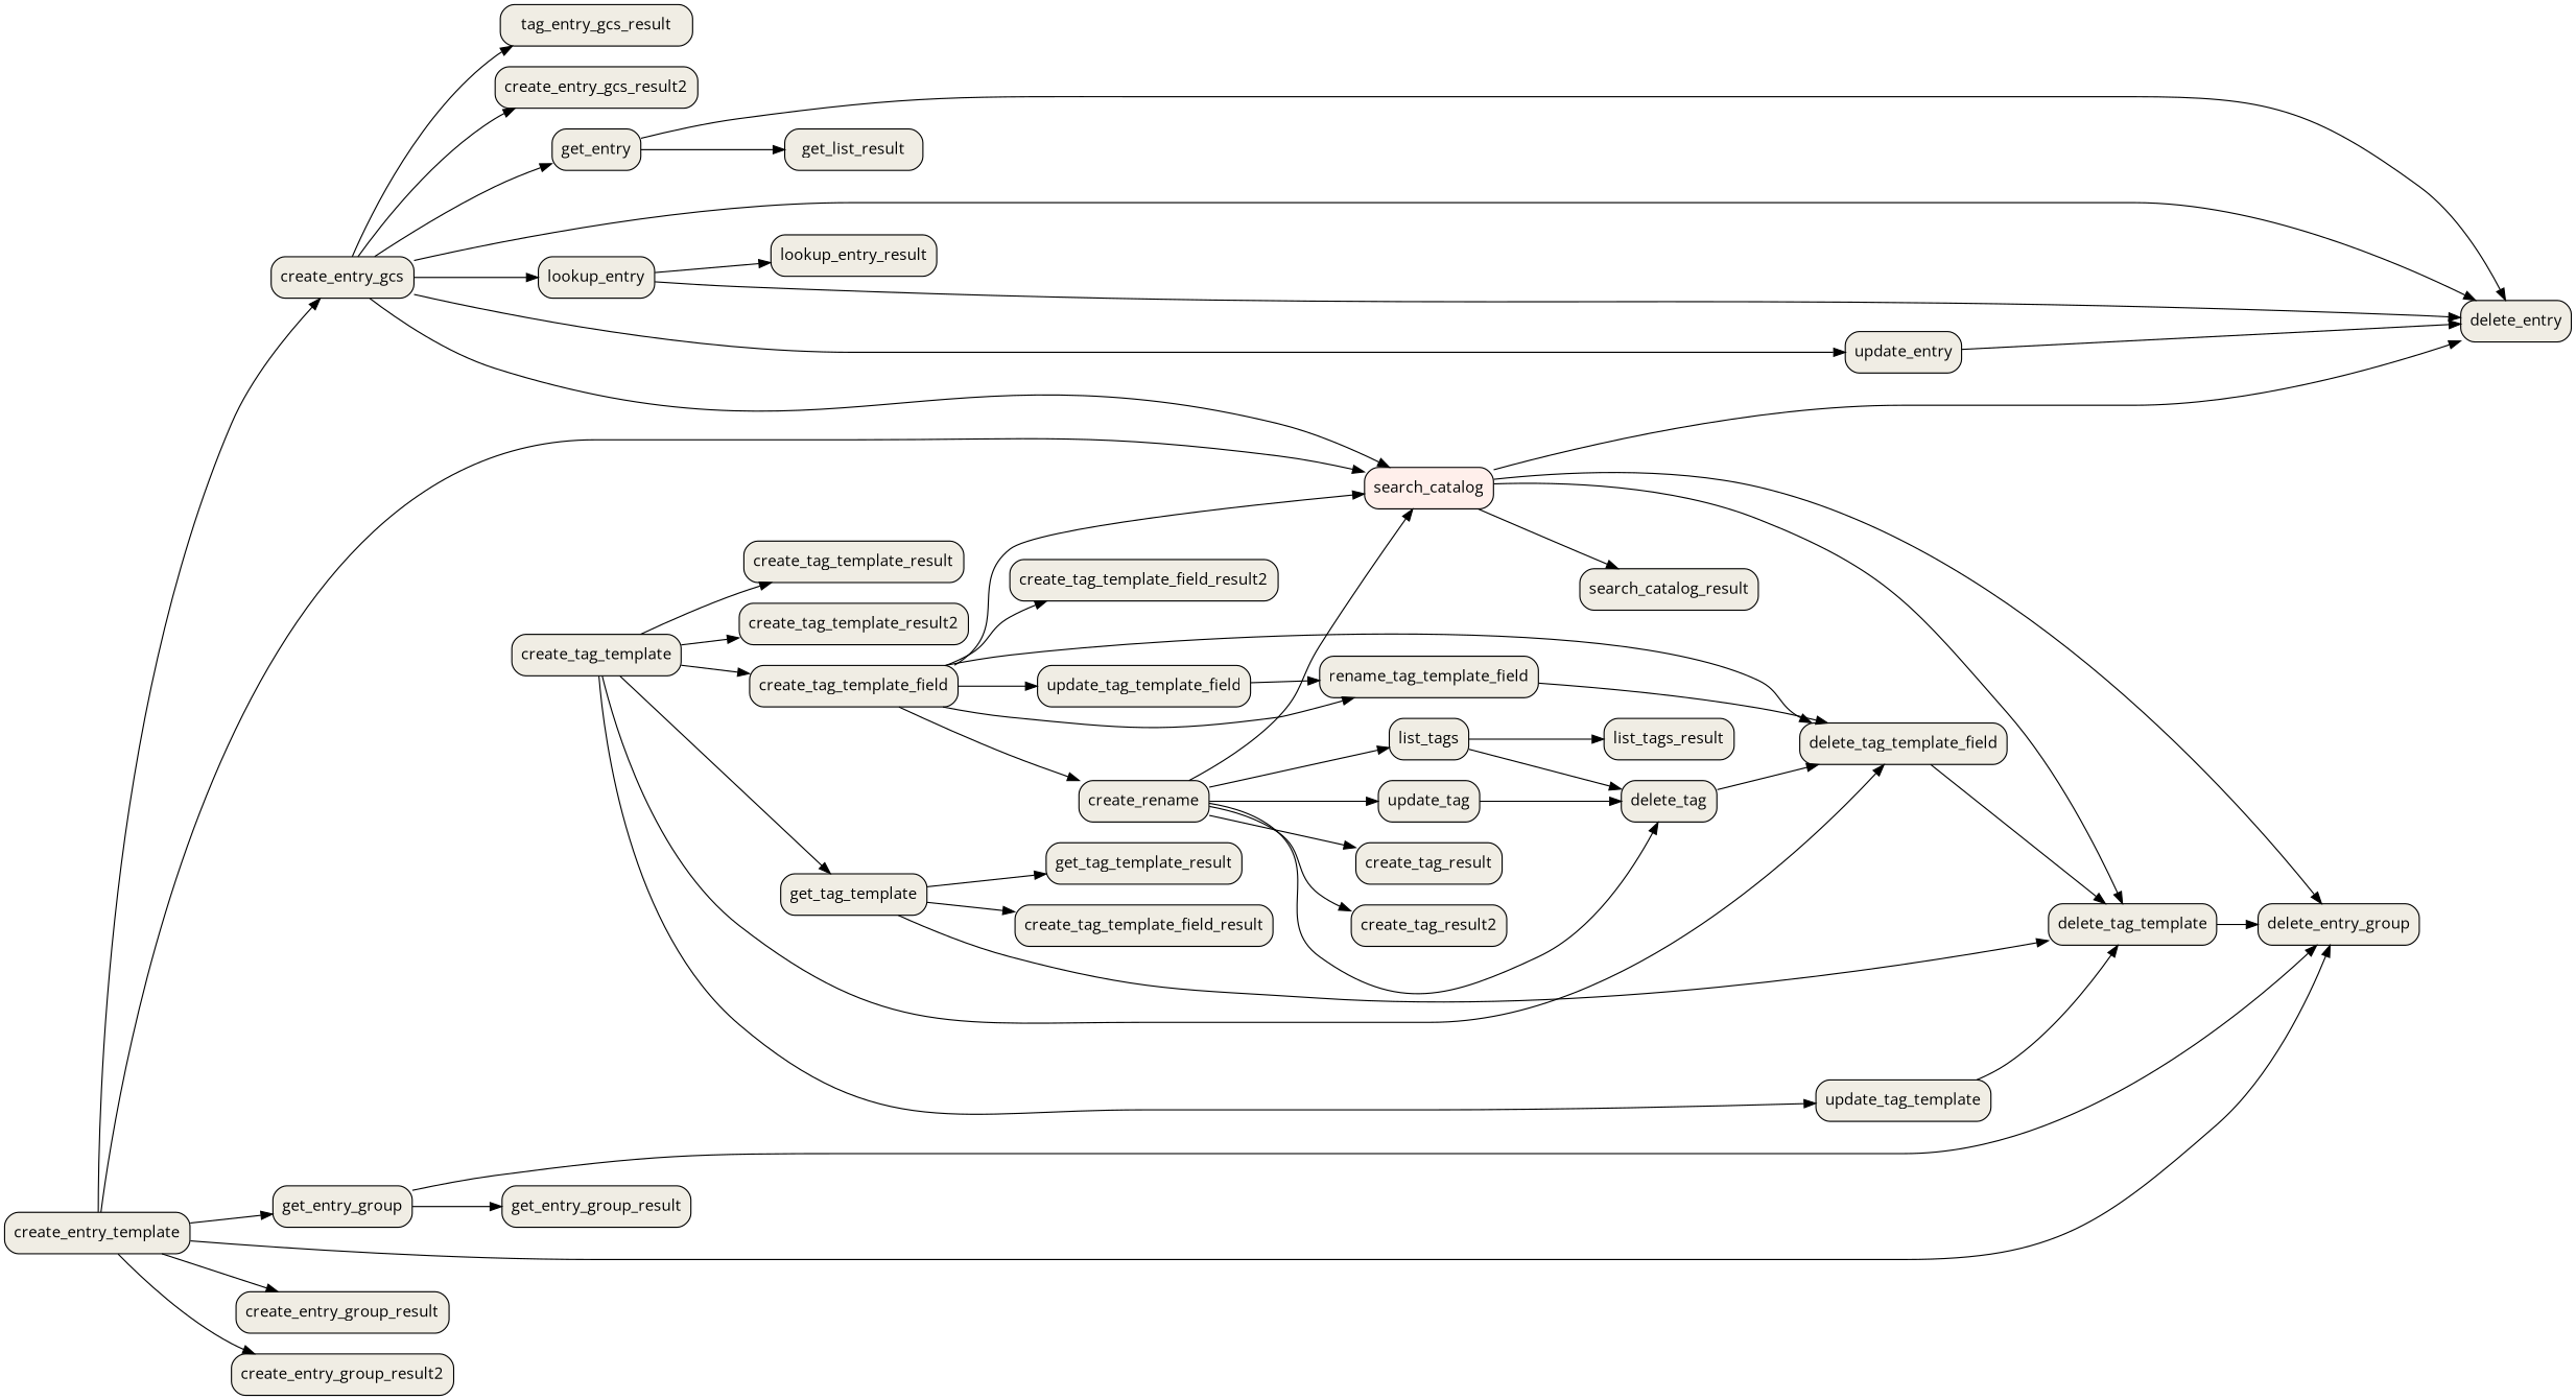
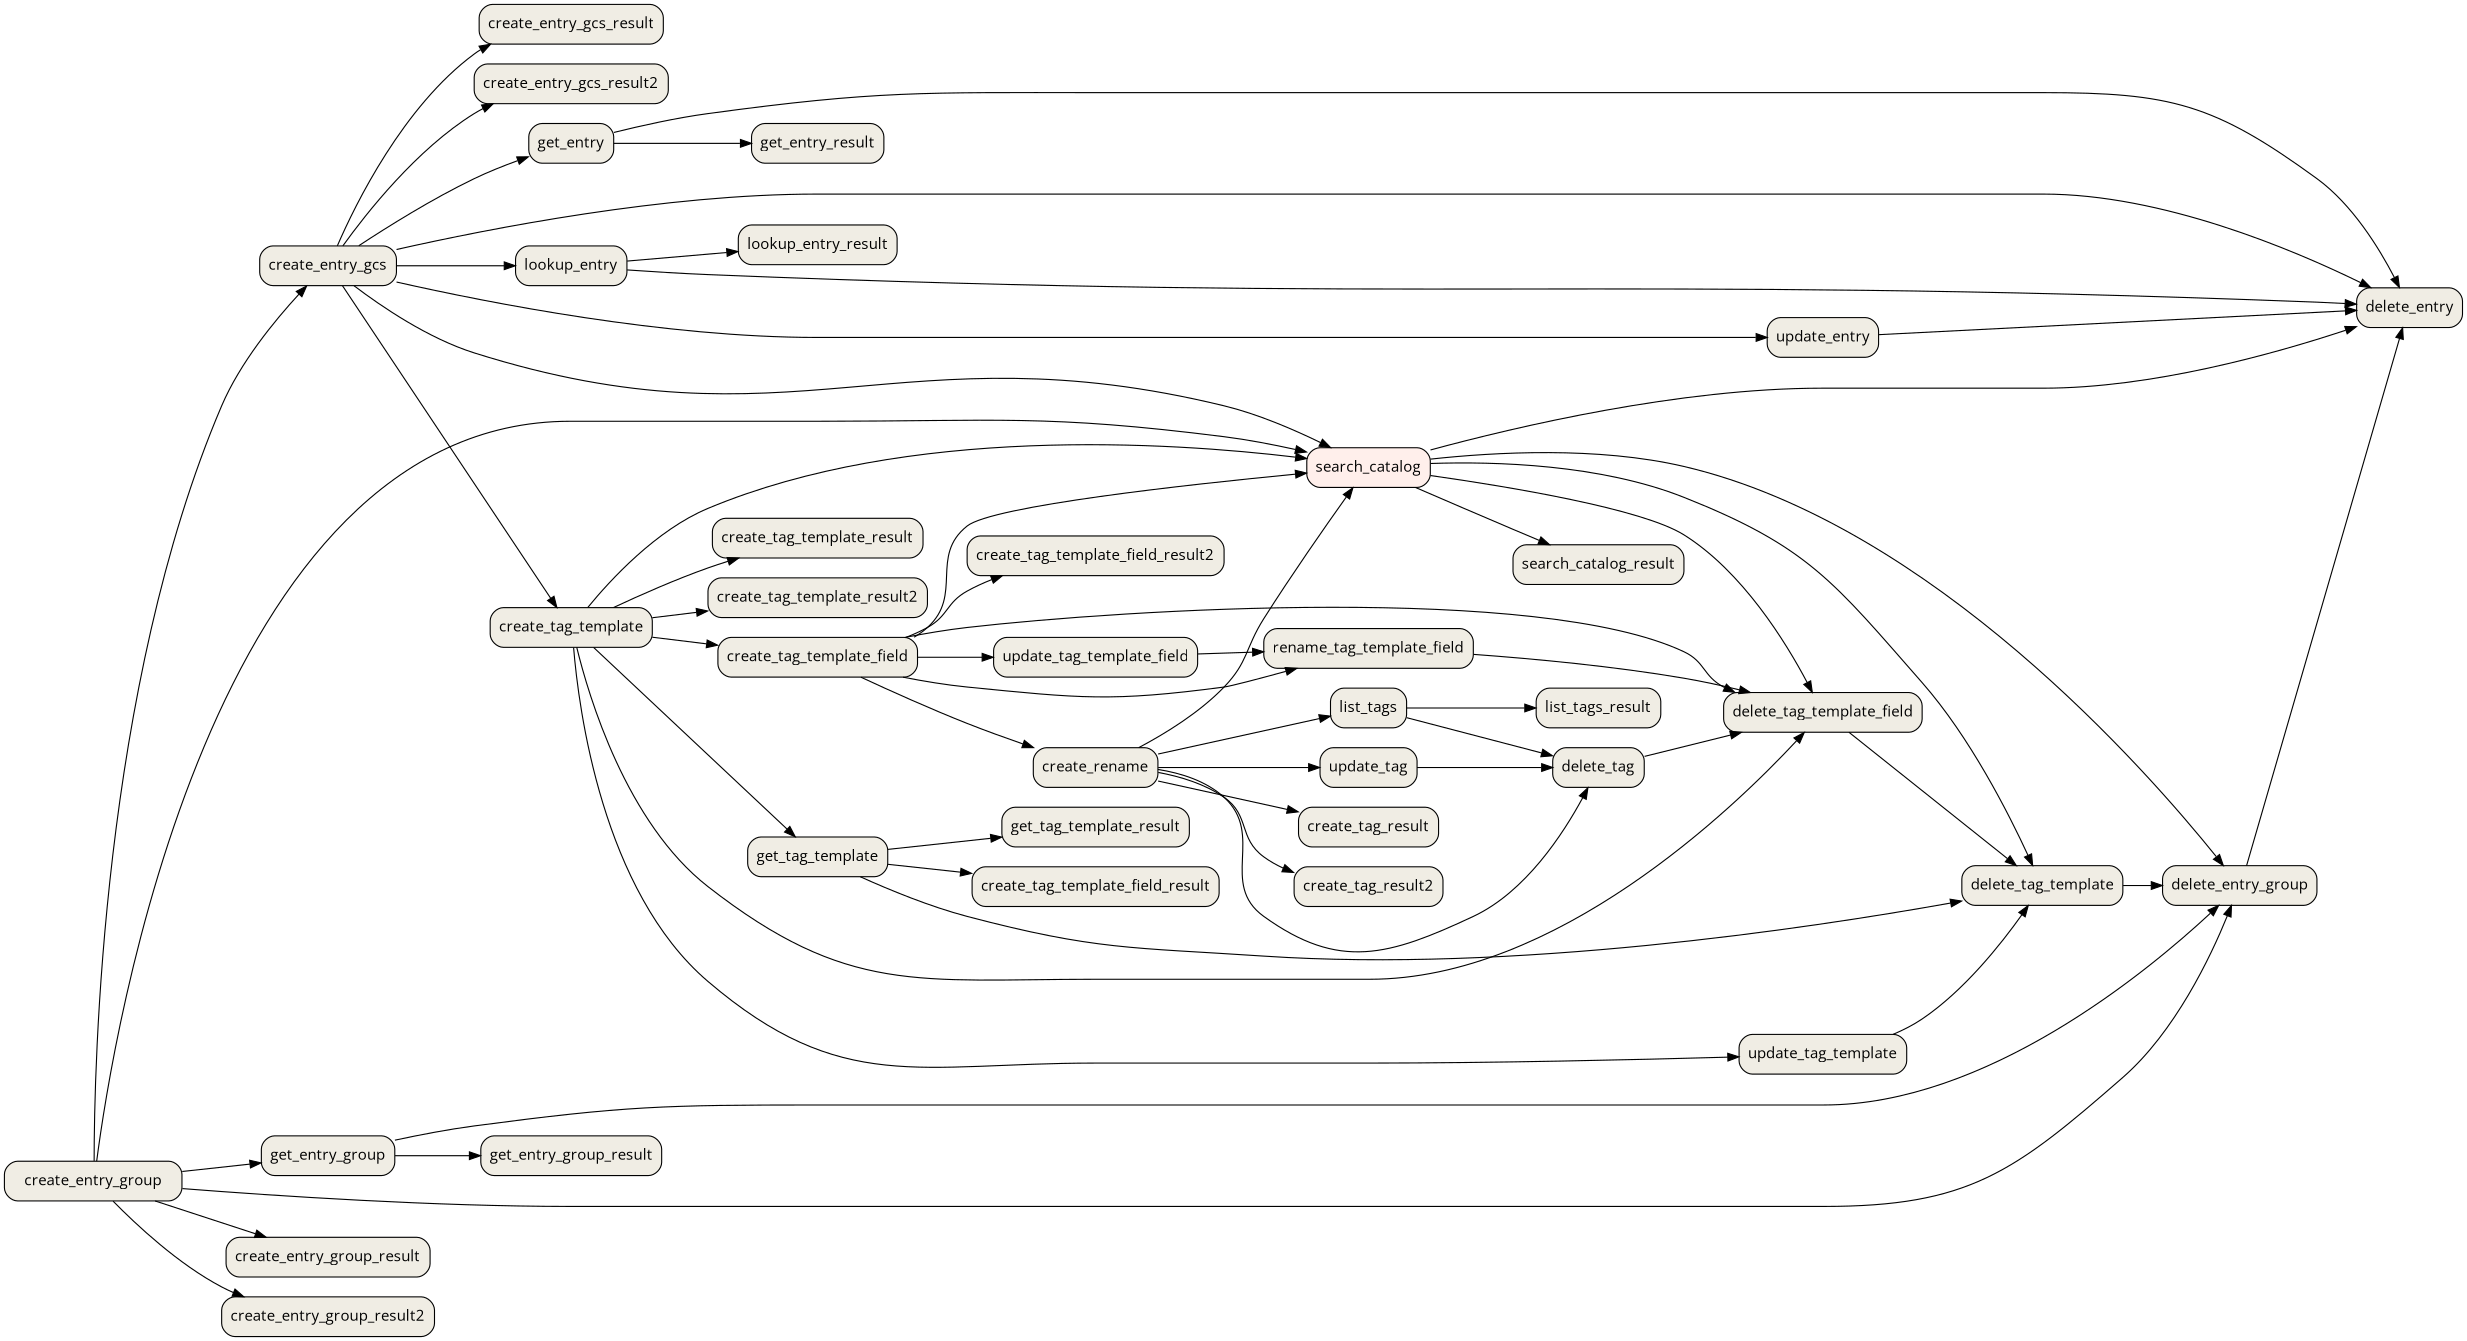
  digraph {
    fontname="Open Sans"
    labelloc=t
    rankdir=LR
    node [color="#000000" fillcolor="#f0ede4" fontname="Open Sans" shape=rectangle style="filled,rounded"]
    edge [fontname="Open Sans"]
    n1 [label=create_entry_gcs]
-   n2 [label=tag_entry_gcs_result]
+   n2 [label=create_entry_gcs_result]
    n3 [label=create_entry_gcs_result2]
    n4 [label=create_tag_template]
    n5 [label=delete_entry]
    n6 [label=get_entry]
    n7 [label=lookup_entry]
    n8 [fillcolor="#ffefeb" label=search_catalog]
    n9 [label=update_entry]
    n10 [label=create_tag_template_field]
    n11 [label=create_tag_template_result]
    n12 [label=create_tag_template_result2]
    n13 [label=delete_tag_template_field]
    n14 [label=get_tag_template]
    n15 [label=update_tag_template]
-   n16 [label=get_list_result]
+   n16 [label=get_entry_result]
    n17 [label=lookup_entry_result]
    n18 [label=delete_entry_group]
    n19 [label=delete_tag_template]
    n20 [label=search_catalog_result]
-   n21 [label=create_entry_template]
+   n21 [label=create_entry_group]
    n22 [label=create_entry_group_result]
    n23 [label=create_entry_group_result2]
    n24 [label=get_entry_group]
    n25 [label=get_entry_group_result]
    n26 [label=create_rename]
    n27 [label=create_tag_result]
    n28 [label=create_tag_result2]
    n29 [label=delete_tag]
    n30 [label=list_tags]
    n31 [label=update_tag]
    n32 [label=list_tags_result]
    n33 [label=create_tag_template_field_result2]
    n34 [label=rename_tag_template_field]
    n35 [label=update_tag_template_field]
    n36 [label=create_tag_template_field_result]
    n37 [label=get_tag_template_result]
    n1 -> n2
    n1 -> n3
+   n1 -> n4
    n1 -> n5
    n1 -> n6
    n1 -> n7
    n1 -> n8
    n1 -> n9
+   n4 -> n8
    n4 -> n10
    n4 -> n11
    n4 -> n12
    n4 -> n13
    n4 -> n14
    n4 -> n15
    n6 -> n5
    n6 -> n16
    n7 -> n5
    n7 -> n17
    n8 -> n5
+   n8 -> n13
    n8 -> n18
    n8 -> n19
    n8 -> n20
    n9 -> n5
    n10 -> n8
    n10 -> n13
    n10 -> n26
    n10 -> n33
    n10 -> n34
    n10 -> n35
    n13 -> n19
    n14 -> n19
    n14 -> n36
    n14 -> n37
    n15 -> n19
+   n18 -> n5
    n19 -> n18
    n21 -> n1
    n21 -> n8
    n21 -> n18
    n21 -> n22
    n21 -> n23
    n21 -> n24
    n24 -> n18
    n24 -> n25
    n26 -> n8
    n26 -> n27
    n26 -> n28
    n26 -> n29
    n26 -> n30
    n26 -> n31
    n29 -> n13
    n30 -> n29
    n30 -> n32
    n31 -> n29
    n34 -> n13
    n35 -> n34
  }
